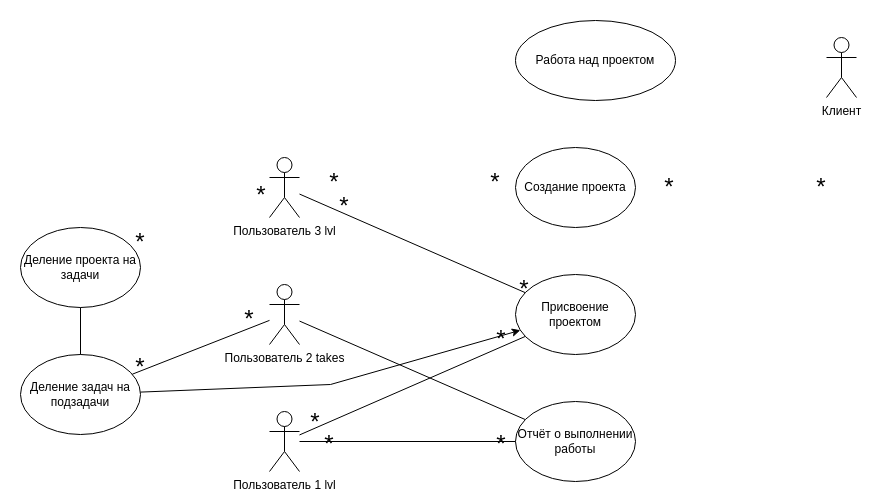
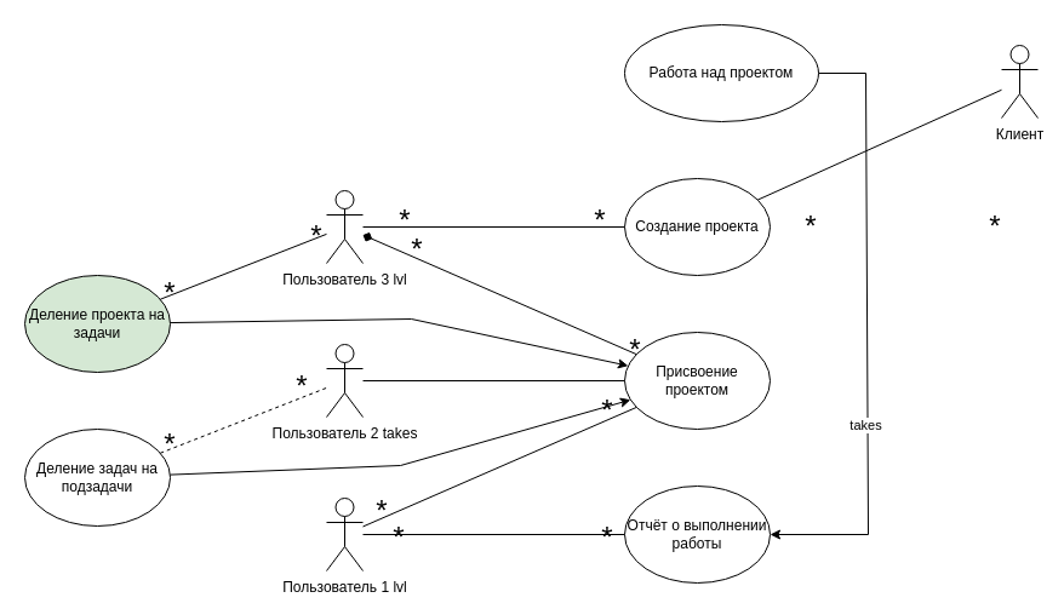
  <mxCell id="0" />
  <mxCell id="1" parent="0" />
  <mxCell id="2" value="Пользователь 1 lvl" style="shape=umlActor;verticalLabelPosition=bottom;verticalAlign=top;html=1;outlineConnect=0;" vertex="1" parent="1"><mxGeometry x="269" y="411" width="30" height="60" as="geometry" /></mxCell>
  <mxCell id="3" value="Пользователь 2 takes" style="shape=umlActor;verticalLabelPosition=bottom;verticalAlign=top;html=1;outlineConnect=0;" vertex="1" parent="1"><mxGeometry x="269" y="284" width="30" height="60" as="geometry" /></mxCell>
  <mxCell id="4" value="Пользователь 3 lvl" style="shape=umlActor;verticalLabelPosition=bottom;verticalAlign=top;html=1;outlineConnect=0;" vertex="1" parent="1"><mxGeometry x="269" y="157" width="30" height="60" as="geometry" /></mxCell>
  <mxCell id="5" value="Клиент&lt;div&gt;&lt;br&gt;&lt;/div&gt;" style="shape=umlActor;verticalLabelPosition=bottom;verticalAlign=top;html=1;outlineConnect=0;" vertex="1" parent="1"><mxGeometry x="826" y="37" width="30" height="60" as="geometry" /></mxCell>
  <mxCell id="6" value="Создание проекта" style="ellipse;whiteSpace=wrap;html=1;" vertex="1" parent="1"><mxGeometry x="515" y="147" width="120" height="80" as="geometry" /></mxCell>
- <mxCell id="9" value="Деление проекта на задачи" style="ellipse;whiteSpace=wrap;html=1;" vertex="1" parent="1"><mxGeometry x="20" y="227" width="120" height="80" as="geometry" /></mxCell>
+ <mxCell id="7" value="" style="endArrow=none;html=1;rounded=0;" edge="1" parent="1" source="6" target="5"><mxGeometry width="50" height="50" relative="1" as="geometry"><mxPoint x="688" y="251" as="sourcePoint" /><mxPoint x="738" y="201" as="targetPoint" /></mxGeometry></mxCell>
+ <mxCell id="8" value="" style="endArrow=none;html=1;rounded=0;" edge="1" parent="1" source="4" target="6"><mxGeometry width="50" height="50" relative="1" as="geometry"><mxPoint x="398" y="307" as="sourcePoint" /><mxPoint x="448" y="257" as="targetPoint" /></mxGeometry></mxCell>
+ <mxCell id="9" value="Деление проекта на задачи" style="ellipse;whiteSpace=wrap;html=1;fillColor=#d5e8d4;" vertex="1" parent="1"><mxGeometry x="20" y="227" width="120" height="80" as="geometry" /></mxCell>
  <mxCell id="10" value="Присвоение проектом" style="ellipse;whiteSpace=wrap;html=1;" vertex="1" parent="1"><mxGeometry x="515" y="274" width="120" height="80" as="geometry" /></mxCell>
- <mxCell id="11" value="" style="endArrow=none;html=1;rounded=0;" edge="1" parent="1" source="10" target="4"><mxGeometry width="50" height="50" relative="1" as="geometry"><mxPoint x="377" y="310" as="sourcePoint" /><mxPoint x="427" y="260" as="targetPoint" /></mxGeometry></mxCell>
+ <mxCell id="11" value="" style="endArrow=diamond;html=1;rounded=0;" edge="1" parent="1" source="10" target="4"><mxGeometry width="50" height="50" relative="1" as="geometry"><mxPoint x="377" y="310" as="sourcePoint" /><mxPoint x="427" y="260" as="targetPoint" /></mxGeometry></mxCell>
  <mxCell id="12" value="" style="endArrow=none;html=1;rounded=0;" edge="1" parent="1" source="2" target="10"><mxGeometry width="50" height="50" relative="1" as="geometry"><mxPoint x="463" y="471" as="sourcePoint" /><mxPoint x="513" y="421" as="targetPoint" /></mxGeometry></mxCell>
- <mxCell id="13" value="" style="endArrow=none;html=1;rounded=0;" edge="1" parent="1" source="3" target="19"><mxGeometry width="50" height="50" relative="1" as="geometry"><mxPoint x="356" y="365" as="sourcePoint" /><mxPoint x="406" y="315" as="targetPoint" /></mxGeometry></mxCell>
+ <mxCell id="13" value="" style="endArrow=none;html=1;rounded=0;" edge="1" parent="1" source="3" target="10"><mxGeometry width="50" height="50" relative="1" as="geometry"><mxPoint x="356" y="365" as="sourcePoint" /><mxPoint x="406" y="315" as="targetPoint" /></mxGeometry></mxCell>
  <mxCell id="14" value="Деление задач на подзадачи" style="ellipse;whiteSpace=wrap;html=1;" vertex="1" parent="1"><mxGeometry x="20" y="354" width="120" height="80" as="geometry" /></mxCell>
- <mxCell id="15" value="" style="endArrow=none;html=1;rounded=0;" edge="1" parent="1" source="9" target="14"><mxGeometry width="50" height="50" relative="1" as="geometry"><mxPoint x="151" y="225" as="sourcePoint" /><mxPoint x="201" y="175" as="targetPoint" /></mxGeometry></mxCell>
- <mxCell id="16" value="" style="endArrow=none;html=1;rounded=0;" edge="1" parent="1" source="14" target="3"><mxGeometry width="50" height="50" relative="1" as="geometry"><mxPoint x="157" y="371" as="sourcePoint" /><mxPoint x="207" y="321" as="targetPoint" /></mxGeometry></mxCell>
+ <mxCell id="15" value="" style="endArrow=none;html=1;rounded=0;" edge="1" parent="1" source="9" target="4"><mxGeometry width="50" height="50" relative="1" as="geometry"><mxPoint x="151" y="225" as="sourcePoint" /><mxPoint x="201" y="175" as="targetPoint" /></mxGeometry></mxCell>
+ <mxCell id="16" value="" style="endArrow=none;html=1;rounded=0;dashed=1;" edge="1" parent="1" source="14" target="3"><mxGeometry width="50" height="50" relative="1" as="geometry"><mxPoint x="157" y="371" as="sourcePoint" /><mxPoint x="207" y="321" as="targetPoint" /></mxGeometry></mxCell>
+ <mxCell id="17" value="" style="endArrow=classic;html=1;rounded=0;" edge="1" parent="1" source="9" target="10"><mxGeometry width="50" height="50" relative="1" as="geometry"><mxPoint x="153" y="316" as="sourcePoint" /><mxPoint x="203" y="266" as="targetPoint" /><Array as="points"><mxPoint x="339" y="263" /></Array></mxGeometry></mxCell>
  <mxCell id="18" value="" style="endArrow=classic;html=1;rounded=0;" edge="1" parent="1" source="14" target="10"><mxGeometry width="50" height="50" relative="1" as="geometry"><mxPoint x="205" y="438" as="sourcePoint" /><mxPoint x="255" y="388" as="targetPoint" /><Array as="points"><mxPoint x="330" y="384" /></Array></mxGeometry></mxCell>
  <mxCell id="19" value="Отчёт о выполнении работы" style="ellipse;whiteSpace=wrap;html=1;" vertex="1" parent="1"><mxGeometry x="515" y="401" width="120" height="80" as="geometry" /></mxCell>
  <mxCell id="20" value="" style="endArrow=none;html=1;rounded=0;" edge="1" parent="1" source="2" target="19"><mxGeometry width="50" height="50" relative="1" as="geometry"><mxPoint x="381" y="481" as="sourcePoint" /><mxPoint x="431" y="431" as="targetPoint" /></mxGeometry></mxCell>
  <mxCell id="21" value="Работа над проектом" style="ellipse;whiteSpace=wrap;html=1;" vertex="1" parent="1"><mxGeometry x="515" y="20" width="160" height="80" as="geometry" /></mxCell>
+ <mxCell id="22" value="" style="endArrow=classic;html=1;rounded=0;" edge="1" parent="1" source="21" target="19"><mxGeometry width="50" height="50" relative="1" as="geometry"><mxPoint x="731" y="407" as="sourcePoint" /><mxPoint x="781" y="357" as="targetPoint" /><Array as="points"><mxPoint x="714" y="60" /><mxPoint x="716" y="441" /></Array></mxGeometry></mxCell>
+ <mxCell id="23" value="takes" style="edgeLabel;html=1;align=center;verticalAlign=middle;resizable=0;points=[];" vertex="1" connectable="0" parent="22"><mxGeometry x="0.315" y="-2" relative="1" as="geometry"><mxPoint as="offset" /></mxGeometry></mxCell>
  <mxCell id="24" value="&lt;font style=&quot;font-size: 24px;&quot;&gt;*&lt;/font&gt;" style="text;html=1;align=center;verticalAlign=middle;whiteSpace=wrap;rounded=0;" vertex="1" parent="1"><mxGeometry x="304" y="167" width="60" height="30" as="geometry" /></mxCell>
  <mxCell id="25" value="&lt;font style=&quot;font-size: 24px;&quot;&gt;*&lt;/font&gt;" style="text;html=1;align=center;verticalAlign=middle;whiteSpace=wrap;rounded=0;" vertex="1" parent="1"><mxGeometry x="465" y="167" width="60" height="30" as="geometry" /></mxCell>
  <mxCell id="26" value="&lt;font style=&quot;font-size: 24px;&quot;&gt;*&lt;/font&gt;" style="text;html=1;align=center;verticalAlign=middle;whiteSpace=wrap;rounded=0;" vertex="1" parent="1"><mxGeometry x="639" y="172" width="60" height="30" as="geometry" /></mxCell>
  <mxCell id="27" value="&lt;font style=&quot;font-size: 24px;&quot;&gt;*&lt;/font&gt;" style="text;html=1;align=center;verticalAlign=middle;whiteSpace=wrap;rounded=0;" vertex="1" parent="1"><mxGeometry x="791" y="172" width="60" height="30" as="geometry" /></mxCell>
  <mxCell id="28" value="&lt;font style=&quot;font-size: 24px;&quot;&gt;*&lt;/font&gt;" style="text;html=1;align=center;verticalAlign=middle;whiteSpace=wrap;rounded=0;" vertex="1" parent="1"><mxGeometry x="314" y="191" width="60" height="30" as="geometry" /></mxCell>
  <mxCell id="29" value="&lt;font style=&quot;font-size: 24px;&quot;&gt;*&lt;/font&gt;" style="text;html=1;align=center;verticalAlign=middle;whiteSpace=wrap;rounded=0;" vertex="1" parent="1"><mxGeometry x="494" y="274" width="60" height="30" as="geometry" /></mxCell>
  <mxCell id="30" value="&lt;font style=&quot;font-size: 24px;&quot;&gt;*&lt;/font&gt;" style="text;html=1;align=center;verticalAlign=middle;whiteSpace=wrap;rounded=0;" vertex="1" parent="1"><mxGeometry x="285" y="407" width="60" height="30" as="geometry" /></mxCell>
  <mxCell id="31" value="&lt;font style=&quot;font-size: 24px;&quot;&gt;*&lt;/font&gt;" style="text;html=1;align=center;verticalAlign=middle;whiteSpace=wrap;rounded=0;" vertex="1" parent="1"><mxGeometry x="471" y="324" width="60" height="30" as="geometry" /></mxCell>
  <mxCell id="32" value="&lt;font style=&quot;font-size: 24px;&quot;&gt;*&lt;/font&gt;" style="text;html=1;align=center;verticalAlign=middle;whiteSpace=wrap;rounded=0;" vertex="1" parent="1"><mxGeometry x="219" y="304" width="60" height="30" as="geometry" /></mxCell>
  <mxCell id="33" value="&lt;font style=&quot;font-size: 24px;&quot;&gt;*&lt;/font&gt;" style="text;html=1;align=center;verticalAlign=middle;whiteSpace=wrap;rounded=0;" vertex="1" parent="1"><mxGeometry x="110" y="352" width="60" height="30" as="geometry" /></mxCell>
  <mxCell id="34" value="&lt;font style=&quot;font-size: 24px;&quot;&gt;*&lt;/font&gt;" style="text;html=1;align=center;verticalAlign=middle;whiteSpace=wrap;rounded=0;" vertex="1" parent="1"><mxGeometry x="110" y="227" width="60" height="30" as="geometry" /></mxCell>
  <mxCell id="35" value="&lt;font style=&quot;font-size: 24px;&quot;&gt;*&lt;/font&gt;" style="text;html=1;align=center;verticalAlign=middle;whiteSpace=wrap;rounded=0;" vertex="1" parent="1"><mxGeometry x="231" y="180" width="60" height="30" as="geometry" /></mxCell>
  <mxCell id="36" value="&lt;font style=&quot;font-size: 24px;&quot;&gt;*&lt;/font&gt;" style="text;html=1;align=center;verticalAlign=middle;whiteSpace=wrap;rounded=0;" vertex="1" parent="1"><mxGeometry x="299" y="429" width="60" height="30" as="geometry" /></mxCell>
  <mxCell id="37" value="&lt;font style=&quot;font-size: 24px;&quot;&gt;*&lt;/font&gt;" style="text;html=1;align=center;verticalAlign=middle;whiteSpace=wrap;rounded=0;" vertex="1" parent="1"><mxGeometry x="471" y="429" width="60" height="30" as="geometry" /></mxCell>
